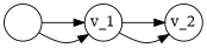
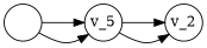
  digraph {
    rankdir=LR
    node [fixedsize=true shape=circle]
    n1 [label=" " style="state,initial" texlbl="$\mathit{pred}$" width=.5]
-   v_1 [width=.5]
+   v_1 [width=.5 label=v_5]
    v_2 [style="state,accepting" width=.5]
    n1 -> v_1 [label=" " texlbl="\code{\$a}"]
    n1 -> v_1 [label=" " texlbl="\code{\$b}"]
    v_1 -> v_2 [label=" " texlbl="\code{\$c}"]
    v_1 -> v_2 [label=" " texlbl="\code{\$d}"]
  }
